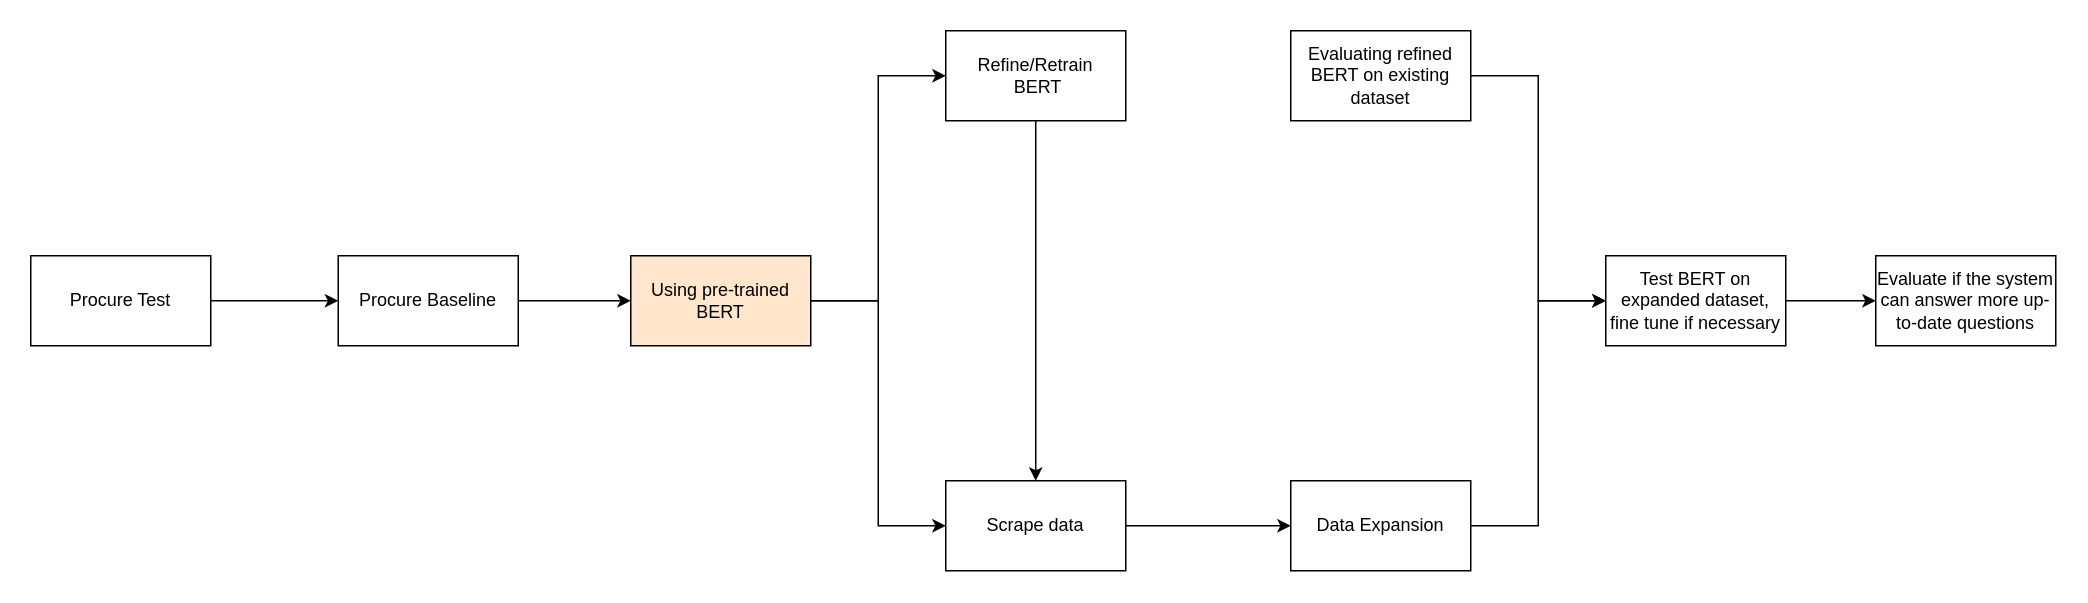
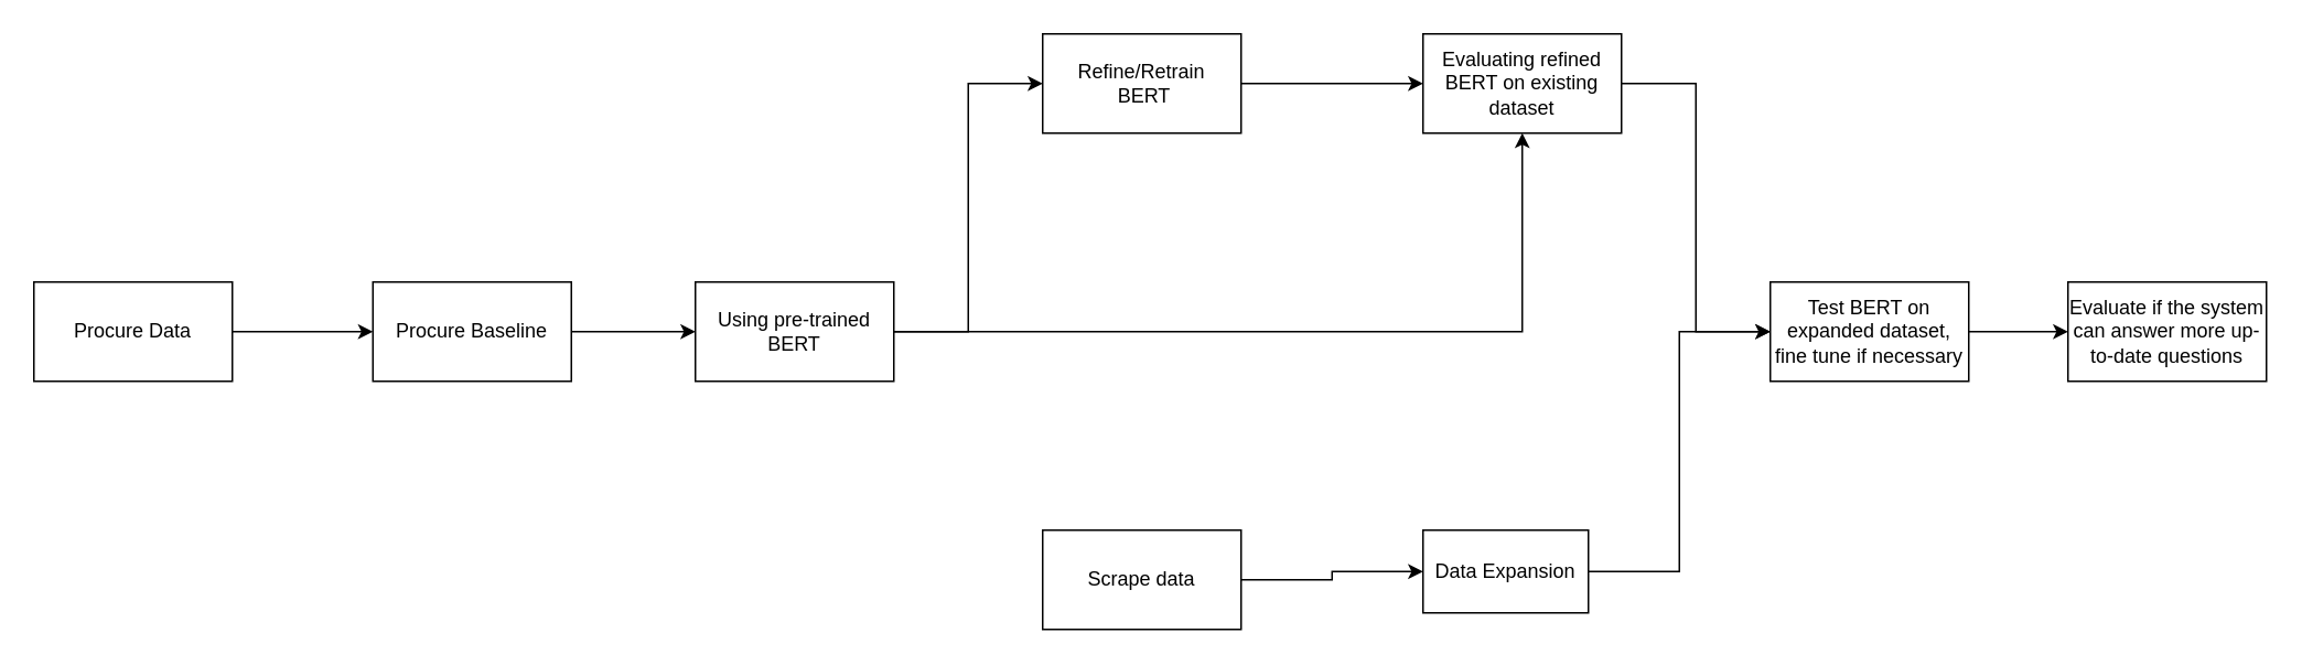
  <mxCell id="0" />
  <mxCell id="1" parent="0" />
  <mxCell id="2" style="edgeStyle=orthogonalEdgeStyle;rounded=0;orthogonalLoop=1;jettySize=auto;html=1;" edge="1" parent="1" source="3" target="5"><mxGeometry relative="1" as="geometry" /></mxCell>
- <mxCell id="3" value="Procure Test" style="rounded=0;whiteSpace=wrap;html=1;" vertex="1" parent="1"><mxGeometry x="20" y="170" width="120" height="60" as="geometry" /></mxCell>
+ <mxCell id="3" value="Procure Data" style="rounded=0;whiteSpace=wrap;html=1;" vertex="1" parent="1"><mxGeometry x="20" y="170" width="120" height="60" as="geometry" /></mxCell>
  <mxCell id="4" style="edgeStyle=orthogonalEdgeStyle;rounded=0;orthogonalLoop=1;jettySize=auto;html=1;entryX=0;entryY=0.5;entryDx=0;entryDy=0;" edge="1" parent="1" source="5" target="8"><mxGeometry relative="1" as="geometry" /></mxCell>
  <mxCell id="5" value="Procure Baseline" style="rounded=0;whiteSpace=wrap;html=1;" vertex="1" parent="1"><mxGeometry x="225" y="170" width="120" height="60" as="geometry" /></mxCell>
  <mxCell id="6" style="edgeStyle=orthogonalEdgeStyle;rounded=0;orthogonalLoop=1;jettySize=auto;html=1;entryX=0;entryY=0.5;entryDx=0;entryDy=0;" edge="1" parent="1" source="8" target="10"><mxGeometry relative="1" as="geometry" /></mxCell>
- <mxCell id="7" style="edgeStyle=orthogonalEdgeStyle;rounded=0;orthogonalLoop=1;jettySize=auto;html=1;entryX=0;entryY=0.5;entryDx=0;entryDy=0;" edge="1" parent="1" source="8" target="12"><mxGeometry relative="1" as="geometry" /></mxCell>
- <mxCell id="8" value="Using pre-trained BERT" style="rounded=0;whiteSpace=wrap;html=1;fillColor=#ffe6cc;" vertex="1" parent="1"><mxGeometry x="420" y="170" width="120" height="60" as="geometry" /></mxCell>
- <mxCell id="9" style="edgeStyle=orthogonalEdgeStyle;rounded=0;orthogonalLoop=1;jettySize=auto;html=1;" edge="1" parent="1" source="10" target="12"><mxGeometry relative="1" as="geometry" /></mxCell>
+ <mxCell id="7" style="edgeStyle=orthogonalEdgeStyle;rounded=0;orthogonalLoop=1;jettySize=auto;html=1;" edge="1" parent="1" source="8" target="16"><mxGeometry relative="1" as="geometry" /></mxCell>
+ <mxCell id="8" value="Using pre-trained BERT" style="rounded=0;whiteSpace=wrap;html=1;" vertex="1" parent="1"><mxGeometry x="420" y="170" width="120" height="60" as="geometry" /></mxCell>
+ <mxCell id="9" style="edgeStyle=orthogonalEdgeStyle;rounded=0;orthogonalLoop=1;jettySize=auto;html=1;" edge="1" parent="1" source="10" target="16"><mxGeometry relative="1" as="geometry" /></mxCell>
  <mxCell id="10" value="&lt;div&gt;Refine/Retrain&lt;/div&gt;&lt;div&gt;&amp;nbsp;BERT&lt;/div&gt;" style="rounded=0;whiteSpace=wrap;html=1;" vertex="1" parent="1"><mxGeometry x="630" y="20" width="120" height="60" as="geometry" /></mxCell>
  <mxCell id="11" style="edgeStyle=orthogonalEdgeStyle;rounded=0;orthogonalLoop=1;jettySize=auto;html=1;" edge="1" parent="1" source="12" target="14"><mxGeometry relative="1" as="geometry" /></mxCell>
  <mxCell id="12" value="Scrape data" style="rounded=0;whiteSpace=wrap;html=1;" vertex="1" parent="1"><mxGeometry x="630" y="320" width="120" height="60" as="geometry" /></mxCell>
  <mxCell id="13" style="edgeStyle=orthogonalEdgeStyle;rounded=0;orthogonalLoop=1;jettySize=auto;html=1;entryX=0;entryY=0.5;entryDx=0;entryDy=0;" edge="1" parent="1" source="14" target="18"><mxGeometry relative="1" as="geometry" /></mxCell>
- <mxCell id="14" value="Data Expansion" style="rounded=0;whiteSpace=wrap;html=1;" vertex="1" parent="1"><mxGeometry x="860" y="320" width="120" height="60" as="geometry" /></mxCell>
+ <mxCell id="14" value="Data Expansion" style="rounded=0;whiteSpace=wrap;html=1;" vertex="1" parent="1"><mxGeometry x="860" y="320" width="100" height="50" as="geometry" /></mxCell>
  <mxCell id="15" style="edgeStyle=orthogonalEdgeStyle;rounded=0;orthogonalLoop=1;jettySize=auto;html=1;entryX=0;entryY=0.5;entryDx=0;entryDy=0;" edge="1" parent="1" source="16" target="18"><mxGeometry relative="1" as="geometry" /></mxCell>
  <mxCell id="16" value="Evaluating refined BERT on existing dataset" style="rounded=0;whiteSpace=wrap;html=1;" vertex="1" parent="1"><mxGeometry x="860" y="20" width="120" height="60" as="geometry" /></mxCell>
  <mxCell id="17" style="edgeStyle=orthogonalEdgeStyle;rounded=0;orthogonalLoop=1;jettySize=auto;html=1;" edge="1" parent="1" source="18" target="19"><mxGeometry relative="1" as="geometry" /></mxCell>
  <mxCell id="18" value="Test BERT on expanded dataset, fine tune if necessary" style="rounded=0;whiteSpace=wrap;html=1;" vertex="1" parent="1"><mxGeometry x="1070" y="170" width="120" height="60" as="geometry" /></mxCell>
  <mxCell id="19" value="Evaluate if the system can answer more up-to-date questions" style="rounded=0;whiteSpace=wrap;html=1;" vertex="1" parent="1"><mxGeometry x="1250" y="170" width="120" height="60" as="geometry" /></mxCell>
